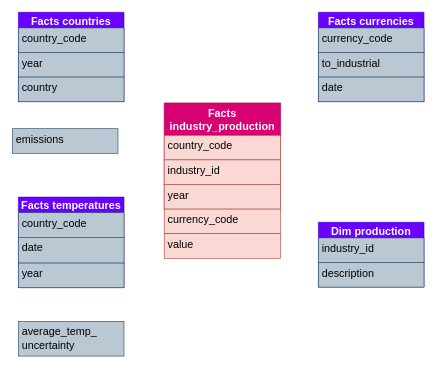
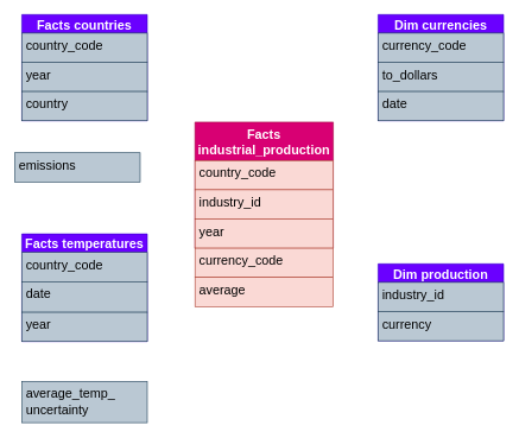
  <mxCell id="0" />
  <mxCell id="1" parent="0" />
  <mxCell id="2" value="" style="group" parent="1" vertex="1" connectable="0"><mxGeometry x="273" y="171" width="194" height="249" as="geometry" /></mxCell>
- <mxCell id="3" value="Facts&#10;industry_production" style="swimlane;fontStyle=1;childLayout=stackLayout;horizontal=1;startSize=54;fillColor=#d80073;horizontalStack=0;resizeParent=1;resizeParentMax=0;resizeLast=0;collapsible=1;marginBottom=0;fontSize=18;fontFamily=Helvetica;strokeColor=#A50040;fontColor=#ffffff;" parent="2" vertex="1"><mxGeometry width="194" height="177" as="geometry" /></mxCell>
+ <mxCell id="3" value="Facts&#10;industrial_production" style="swimlane;fontStyle=1;childLayout=stackLayout;horizontal=1;startSize=54;fillColor=#d80073;horizontalStack=0;resizeParent=1;resizeParentMax=0;resizeLast=0;collapsible=1;marginBottom=0;fontSize=18;fontFamily=Helvetica;strokeColor=#A50040;fontColor=#ffffff;" parent="2" vertex="1"><mxGeometry width="194" height="177" as="geometry" /></mxCell>
  <mxCell id="4" value="country_code" style="text;align=left;verticalAlign=top;spacingLeft=4;spacingRight=4;overflow=hidden;rotatable=0;points=[[0,0.5],[1,0.5]];portConstraint=eastwest;fontSize=18;fillColor=#fad9d5;strokeColor=#ae4132;fontColor=#000000;" parent="3" vertex="1"><mxGeometry y="54" width="194" height="41" as="geometry" /></mxCell>
  <mxCell id="5" value="industry_id" style="text;align=left;verticalAlign=top;spacingLeft=4;spacingRight=4;overflow=hidden;rotatable=0;points=[[0,0.5],[1,0.5]];portConstraint=eastwest;fontSize=18;fillColor=#fad9d5;strokeColor=#ae4132;fontColor=#000000;" parent="3" vertex="1"><mxGeometry y="95" width="194" height="41" as="geometry" /></mxCell>
  <mxCell id="6" value="year" style="text;align=left;verticalAlign=top;spacingLeft=4;spacingRight=4;overflow=hidden;rotatable=0;points=[[0,0.5],[1,0.5]];portConstraint=eastwest;fontSize=18;fillColor=#fad9d5;strokeColor=#ae4132;fontColor=#000000;" parent="3" vertex="1"><mxGeometry y="136" width="194" height="41" as="geometry" /></mxCell>
  <mxCell id="7" value="currency_code" style="text;align=left;verticalAlign=top;spacingLeft=4;spacingRight=4;overflow=hidden;rotatable=0;points=[[0,0.5],[1,0.5]];portConstraint=eastwest;fontSize=18;fillColor=#fad9d5;strokeColor=#ae4132;fontColor=#000000;" parent="2" vertex="1"><mxGeometry y="177" width="194" height="41" as="geometry" /></mxCell>
- <mxCell id="8" value="value" style="text;align=left;verticalAlign=top;spacingLeft=4;spacingRight=4;overflow=hidden;rotatable=0;points=[[0,0.5],[1,0.5]];portConstraint=eastwest;fontSize=18;fillColor=#fad9d5;strokeColor=#ae4132;fontColor=#000000;" parent="2" vertex="1"><mxGeometry y="218" width="194" height="41" as="geometry" /></mxCell>
- <mxCell id="9" value="Facts currencies" style="swimlane;fontStyle=1;childLayout=stackLayout;horizontal=1;startSize=26;fillColor=#6a00ff;horizontalStack=0;resizeParent=1;resizeParentMax=0;resizeLast=0;collapsible=1;marginBottom=0;fontSize=18;fontFamily=Helvetica;strokeColor=#3700CC;fontColor=#ffffff;" parent="1" vertex="1"><mxGeometry x="530" y="20" width="176" height="149" as="geometry" /></mxCell>
+ <mxCell id="8" value="average" style="text;align=left;verticalAlign=top;spacingLeft=4;spacingRight=4;overflow=hidden;rotatable=0;points=[[0,0.5],[1,0.5]];portConstraint=eastwest;fontSize=18;fillColor=#fad9d5;strokeColor=#ae4132;fontColor=#000000;" parent="2" vertex="1"><mxGeometry y="218" width="194" height="41" as="geometry" /></mxCell>
+ <mxCell id="9" value="Dim currencies" style="swimlane;fontStyle=1;childLayout=stackLayout;horizontal=1;startSize=26;fillColor=#6a00ff;horizontalStack=0;resizeParent=1;resizeParentMax=0;resizeLast=0;collapsible=1;marginBottom=0;fontSize=18;fontFamily=Helvetica;strokeColor=#3700CC;fontColor=#ffffff;" parent="1" vertex="1"><mxGeometry x="530" y="20" width="176" height="149" as="geometry" /></mxCell>
  <mxCell id="10" value="currency_code" style="text;align=left;verticalAlign=top;spacingLeft=4;spacingRight=4;overflow=hidden;rotatable=0;points=[[0,0.5],[1,0.5]];portConstraint=eastwest;fontSize=18;fillColor=#bac8d3;strokeColor=#23445d;fontColor=#000000;" parent="9" vertex="1"><mxGeometry y="26" width="176" height="41" as="geometry" /></mxCell>
- <mxCell id="11" value="to_industrial" style="text;align=left;verticalAlign=top;spacingLeft=4;spacingRight=4;overflow=hidden;rotatable=0;points=[[0,0.5],[1,0.5]];portConstraint=eastwest;fontSize=18;fillColor=#bac8d3;strokeColor=#23445d;fontColor=#000000;" parent="9" vertex="1"><mxGeometry y="67" width="176" height="41" as="geometry" /></mxCell>
+ <mxCell id="11" value="to_dollars" style="text;align=left;verticalAlign=top;spacingLeft=4;spacingRight=4;overflow=hidden;rotatable=0;points=[[0,0.5],[1,0.5]];portConstraint=eastwest;fontSize=18;fillColor=#bac8d3;strokeColor=#23445d;fontColor=#000000;" parent="9" vertex="1"><mxGeometry y="67" width="176" height="41" as="geometry" /></mxCell>
  <mxCell id="12" value="date" style="text;align=left;verticalAlign=top;spacingLeft=4;spacingRight=4;overflow=hidden;rotatable=0;points=[[0,0.5],[1,0.5]];portConstraint=eastwest;fontSize=18;fillColor=#bac8d3;strokeColor=#23445d;fontColor=#000000;" parent="9" vertex="1"><mxGeometry y="108" width="176" height="41" as="geometry" /></mxCell>
  <mxCell id="13" value="Facts countries" style="swimlane;fontStyle=1;childLayout=stackLayout;horizontal=1;startSize=26;fillColor=#6a00ff;horizontalStack=0;resizeParent=1;resizeParentMax=0;resizeLast=0;collapsible=1;marginBottom=0;fontSize=18;fontFamily=Helvetica;strokeColor=#3700CC;fontColor=#ffffff;" parent="1" vertex="1"><mxGeometry x="30" y="20" width="176" height="149" as="geometry" /></mxCell>
  <mxCell id="14" value="country_code" style="text;align=left;verticalAlign=top;spacingLeft=4;spacingRight=4;overflow=hidden;rotatable=0;points=[[0,0.5],[1,0.5]];portConstraint=eastwest;fontSize=18;fillColor=#bac8d3;strokeColor=#23445d;fontColor=#000000;" parent="13" vertex="1"><mxGeometry y="26" width="176" height="41" as="geometry" /></mxCell>
  <mxCell id="15" value="year" style="text;align=left;verticalAlign=top;spacingLeft=4;spacingRight=4;overflow=hidden;rotatable=0;points=[[0,0.5],[1,0.5]];portConstraint=eastwest;fontSize=18;fillColor=#bac8d3;strokeColor=#23445d;fontColor=#000000;" parent="13" vertex="1"><mxGeometry y="67" width="176" height="41" as="geometry" /></mxCell>
  <mxCell id="16" value="country" style="text;align=left;verticalAlign=top;spacingLeft=4;spacingRight=4;overflow=hidden;rotatable=0;points=[[0,0.5],[1,0.5]];portConstraint=eastwest;fontSize=18;fillColor=#bac8d3;strokeColor=#23445d;fontColor=#000000;" parent="13" vertex="1"><mxGeometry y="108" width="176" height="41" as="geometry" /></mxCell>
  <mxCell id="17" value="emissions" style="text;align=left;verticalAlign=top;spacingLeft=4;spacingRight=4;overflow=hidden;rotatable=0;points=[[0,0.5],[1,0.5]];portConstraint=eastwest;fontSize=18;fillColor=#bac8d3;strokeColor=#23445d;fontColor=#000000;" parent="1" vertex="1"><mxGeometry x="20" y="214" width="176" height="41" as="geometry" /></mxCell>
  <mxCell id="18" value="Facts temperatures" style="swimlane;fontStyle=1;childLayout=stackLayout;horizontal=1;startSize=26;fillColor=#6a00ff;horizontalStack=0;resizeParent=1;resizeParentMax=0;resizeLast=0;collapsible=1;marginBottom=0;fontSize=18;fontFamily=Helvetica;strokeColor=#3700CC;fontColor=#ffffff;" parent="1" vertex="1"><mxGeometry x="30" y="328" width="176" height="151" as="geometry" /></mxCell>
  <mxCell id="19" value="country_code" style="text;align=left;verticalAlign=top;spacingLeft=4;spacingRight=4;overflow=hidden;rotatable=0;points=[[0,0.5],[1,0.5]];portConstraint=eastwest;fontSize=18;fillColor=#bac8d3;strokeColor=#23445d;fontColor=#000000;" parent="18" vertex="1"><mxGeometry y="26" width="176" height="41" as="geometry" /></mxCell>
  <mxCell id="20" value="date" style="text;align=left;verticalAlign=top;spacingLeft=4;spacingRight=4;overflow=hidden;rotatable=0;points=[[0,0.5],[1,0.5]];portConstraint=eastwest;fontSize=18;fillColor=#bac8d3;strokeColor=#23445d;fontColor=#000000;" parent="18" vertex="1"><mxGeometry y="67" width="176" height="43" as="geometry" /></mxCell>
  <mxCell id="21" value="year" style="text;align=left;verticalAlign=top;spacingLeft=4;spacingRight=4;overflow=hidden;rotatable=0;points=[[0,0.5],[1,0.5]];portConstraint=eastwest;fontSize=18;fillColor=#bac8d3;strokeColor=#23445d;fontColor=#000000;" parent="18" vertex="1"><mxGeometry y="110" width="176" height="41" as="geometry" /></mxCell>
  <mxCell id="22" value="average_temp_&#10;uncertainty" style="text;align=left;verticalAlign=top;spacingLeft=4;spacingRight=4;overflow=hidden;rotatable=0;points=[[0,0.5],[1,0.5]];portConstraint=eastwest;fontSize=18;fillColor=#bac8d3;strokeColor=#23445d;fontColor=#000000;" parent="1" vertex="1"><mxGeometry x="30" y="535" width="176" height="58" as="geometry" /></mxCell>
  <mxCell id="23" value="Dim production" style="swimlane;fontStyle=1;childLayout=stackLayout;horizontal=1;startSize=26;fillColor=#6a00ff;horizontalStack=0;resizeParent=1;resizeParentMax=0;resizeLast=0;collapsible=1;marginBottom=0;fontSize=18;fontFamily=Helvetica;strokeColor=#3700CC;fontColor=#ffffff;" parent="1" vertex="1"><mxGeometry x="530" y="370" width="176" height="108" as="geometry" /></mxCell>
  <mxCell id="24" value="industry_id" style="text;align=left;verticalAlign=top;spacingLeft=4;spacingRight=4;overflow=hidden;rotatable=0;points=[[0,0.5],[1,0.5]];portConstraint=eastwest;fontSize=18;fillColor=#bac8d3;strokeColor=#23445d;fontColor=#000000;" parent="23" vertex="1"><mxGeometry y="26" width="176" height="41" as="geometry" /></mxCell>
- <mxCell id="25" value="description" style="text;align=left;verticalAlign=top;spacingLeft=4;spacingRight=4;overflow=hidden;rotatable=0;points=[[0,0.5],[1,0.5]];portConstraint=eastwest;fontSize=18;fillColor=#bac8d3;strokeColor=#23445d;fontColor=#000000;" parent="23" vertex="1"><mxGeometry y="67" width="176" height="41" as="geometry" /></mxCell>
+ <mxCell id="25" value="currency" style="text;align=left;verticalAlign=top;spacingLeft=4;spacingRight=4;overflow=hidden;rotatable=0;points=[[0,0.5],[1,0.5]];portConstraint=eastwest;fontSize=18;fillColor=#bac8d3;strokeColor=#23445d;fontColor=#000000;" parent="23" vertex="1"><mxGeometry y="67" width="176" height="41" as="geometry" /></mxCell>
